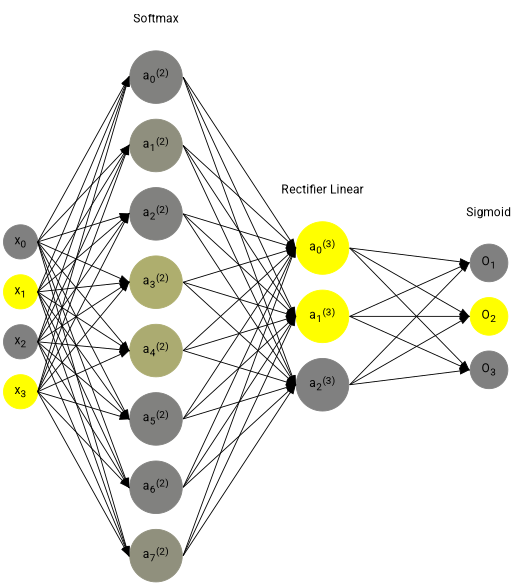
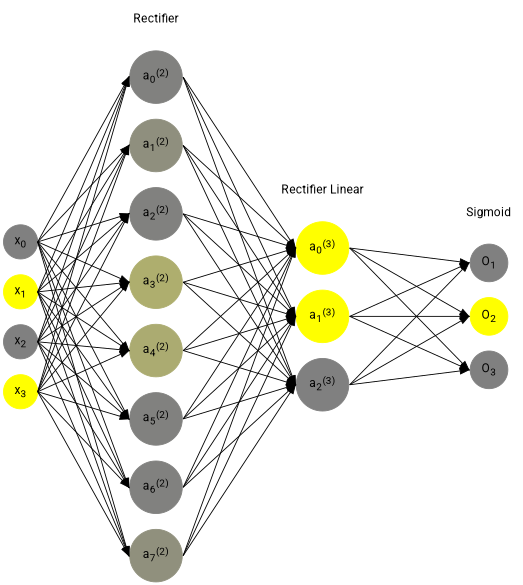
  digraph {
    rankdir=LR
    ranksep=1.4
    splines=false
    fontname=Roboto
    node [color="0.1667, 0.0, 0.5" fillcolor="0.1667, 0.0, 0.5" shape=circle style=filled fontname=Roboto]
    edge [headport=w style=solid tailport=e fontname=Roboto]
    n1 [label=<x<sub>0</sub>>]
    n2 [color="0.1667, 1.0, 1.0" fillcolor="0.1667, 1.0, 1.0" label=<x<sub>1</sub>>]
    n3 [label=<x<sub>2</sub>>]
    n4 [color="0.1667, 1.0, 1.0" fillcolor="0.1667, 1.0, 1.0" label=<x<sub>3</sub>>]
    n5 [color="0.1667, 0.007902, 0.503951" fillcolor="0.1667, 0.007902, 0.503951" label=<a<sub>0</sub><sup>(2)</sup>>]
    n6 [color="0.1667, 0.120592, 0.560296" fillcolor="0.1667, 0.120592, 0.560296" label=<a<sub>1</sub><sup>(2)</sup>>]
    n7 [color="0.1667, 0.009864, 0.504932" fillcolor="0.1667, 0.009864, 0.504932" label=<a<sub>2</sub><sup>(2)</sup>>]
    n8 [color="0.1667, 0.366753, 0.683376" fillcolor="0.1667, 0.366753, 0.683376" label=<a<sub>3</sub><sup>(2)</sup>>]
    n9 [color="0.1667, 0.341216, 0.670608" fillcolor="0.1667, 0.341216, 0.670608" label=<a<sub>4</sub><sup>(2)</sup>>]
    n10 [color="0.1667, 0.012541, 0.506271" fillcolor="0.1667, 0.012541, 0.506271" label=<a<sub>5</sub><sup>(2)</sup>>]
    n11 [color="0.1667, 0.008831, 0.504416" fillcolor="0.1667, 0.008831, 0.504416" label=<a<sub>6</sub><sup>(2)</sup>>]
    n12 [color="0.1667, 0.132301, 0.566150" fillcolor="0.1667, 0.132301, 0.566150" label=<a<sub>7</sub><sup>(2)</sup>>]
    n13 [color="0.1667, 1.275285, 1.137642" fillcolor="0.1667, 1.275285, 1.137642" label=<a<sub>0</sub><sup>(3)</sup>>]
    n14 [color="0.1667, 2.126619, 1.563309" fillcolor="0.1667, 2.126619, 1.563309" label=<a<sub>1</sub><sup>(3)</sup>>]
    n15 [color="0.1667, 0.000000, 0.500000" fillcolor="0.1667, 0.000000, 0.500000" label=<a<sub>2</sub><sup>(3)</sup>>]
    n16 [label=<O<sub>1</sub>>]
    n17 [color="0.1667, 1.0, 1.0" fillcolor="0.1667, 1.0, 1.0" label=<O<sub>2</sub>>]
    n18 [label=<O<sub>3</sub>>]
-   n19 [label=Softmax shape=plaintext color="" fillcolor="" style=""]
+   n19 [label=Rectifier shape=plaintext color="" fillcolor="" style=""]
    n20 [label="Rectifier Linear" shape=plaintext color="" fillcolor="" style=""]
    n21 [label=Sigmoid shape=plaintext color="" fillcolor="" style=""]
    subgraph sub_1 {
      n1
    }
    subgraph sub_2 {
      n2
    }
    subgraph sub_3 {
      n3
    }
    subgraph sub_4 {
      n4
    }
    subgraph sub_5 {
      n5
    }
    subgraph sub_6 {
      n6
    }
    subgraph sub_7 {
      n7
    }
    subgraph sub_8 {
      n8
    }
    subgraph sub_9 {
      n9
    }
    subgraph sub_10 {
      n10
    }
    subgraph sub_11 {
      n11
    }
    subgraph sub_12 {
      n12
    }
    subgraph sub_13 {
      n13
    }
    subgraph sub_14 {
      n14
    }
    subgraph sub_15 {
      n15
    }
    subgraph sub_16 {
      n16
    }
    subgraph sub_17 {
      n17
    }
    subgraph sub_18 {
      n18
    }
    subgraph sub_19 {
      rank=same
      n1
      n2
      n3
      n4
    }
    subgraph sub_20 {
      rank=same
      n5
      n6
      n7
      n8
      n9
      n10
      n11
      n12
    }
    subgraph sub_21 {
      rank=same
      n13
      n14
      n15
    }
    subgraph sub_22 {
      rank=same
      n16
      n17
      n18
    }
    subgraph sub_23 {
      rank=same
      n5
      n19
    }
    subgraph sub_24 {
      rank=same
      n13
      n20
    }
    subgraph sub_25 {
      rank=same
      n16
      n21
    }
    n1 -> n2 [style=invis]
    n1 -> n5
    n1 -> n6
    n1 -> n7
    n1 -> n8
    n1 -> n9
    n1 -> n10
    n1 -> n11
    n1 -> n12
    n2 -> n3 [style=invis]
    n2 -> n5
    n2 -> n6
    n2 -> n7
    n2 -> n8
    n2 -> n9
    n2 -> n10
    n2 -> n11
    n2 -> n12
    n3 -> n4 [style=invis]
    n3 -> n5
    n3 -> n6
    n3 -> n7
    n3 -> n8
    n3 -> n9
    n3 -> n10
    n3 -> n11
    n3 -> n12
    n4 -> n5
    n4 -> n6
    n4 -> n7
    n4 -> n8
    n4 -> n9
    n4 -> n10
    n4 -> n11
    n4 -> n12
    n5 -> n6 [style=invis]
    n5 -> n13
    n5 -> n14
    n5 -> n15
    n6 -> n7 [style=invis]
    n6 -> n13
    n6 -> n14
    n6 -> n15
    n7 -> n8 [style=invis]
    n7 -> n13
    n7 -> n14
    n7 -> n15
    n8 -> n9 [style=invis]
    n8 -> n13
    n8 -> n14
    n8 -> n15
    n9 -> n10 [style=invis]
    n9 -> n13
    n9 -> n14
    n9 -> n15
    n10 -> n11 [style=invis]
    n10 -> n13
    n10 -> n14
    n10 -> n15
    n11 -> n12 [style=invis]
    n11 -> n13
    n11 -> n14
    n11 -> n15
    n12 -> n13
    n12 -> n14
    n12 -> n15
    n13 -> n14 [style=invis]
    n13 -> n16
    n13 -> n17
    n13 -> n18
    n14 -> n15 [style=invis]
    n14 -> n16
    n14 -> n17
    n14 -> n18
    n15 -> n16
    n15 -> n17
    n15 -> n18
    n16 -> n17 [style=invis]
    n17 -> n18 [style=invis]
    n19 -> n5 [style=invis]
    n20 -> n13 [style=invis]
    n21 -> n16 [style=invis]
  }
